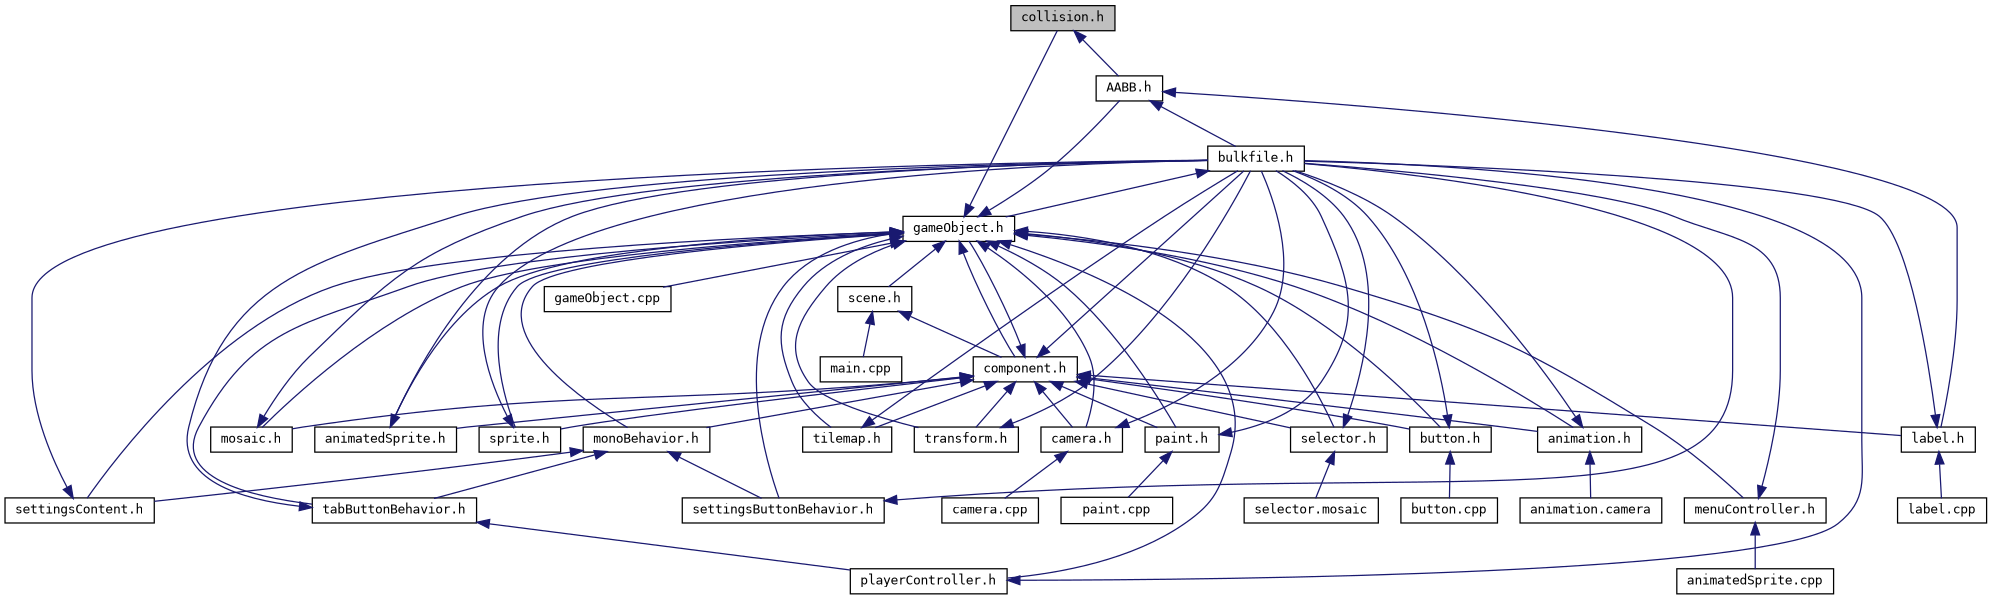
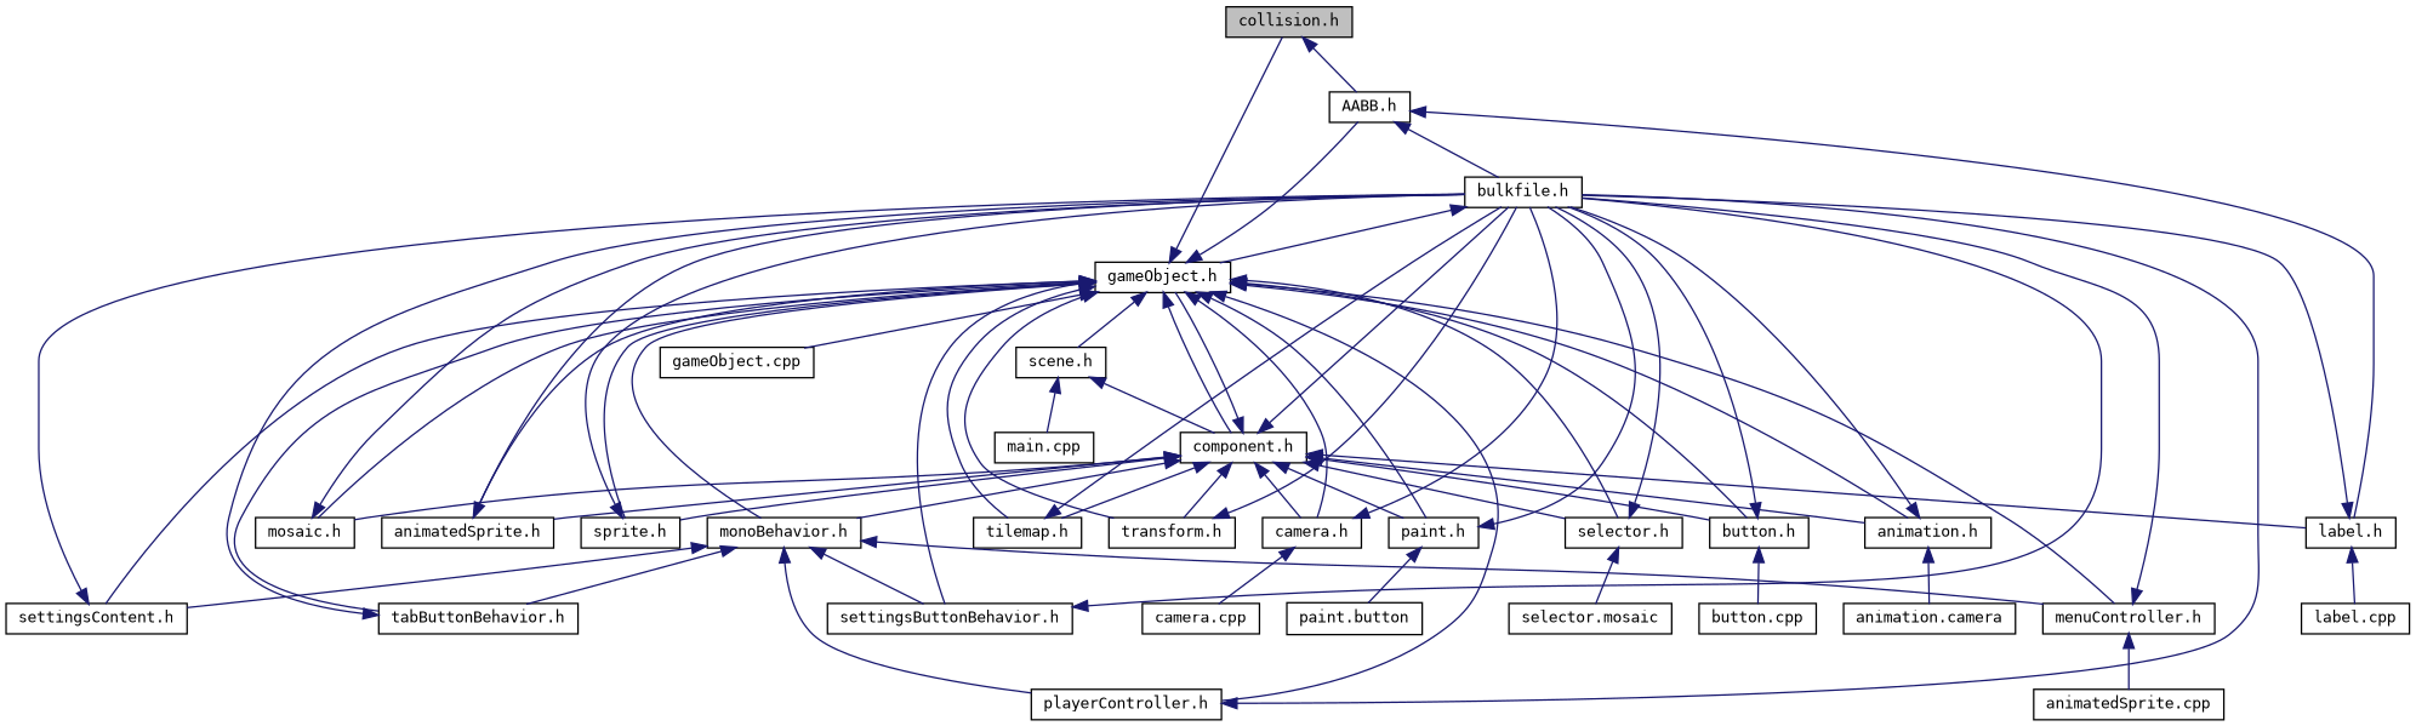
  digraph {
    fontname="DejaVu Sans Mono"
    node [color=black fillcolor=white fontname="DejaVu Sans Mono" fontsize=10 shape=record style=filled]
    edge [color=midnightblue dir=back fontname="DejaVu Sans Mono" fontsize=10 labelfontname=Helvetica labelfontsize=10 style=solid]
    n1 [fillcolor=grey75 fontcolor=black height=0.2 label="collision.h" width=0.4]
    n2 [height=0.2 label="AABB.h" width=0.4]
    n3 [height=0.2 label="bulkfile.h" width=0.4]
    n4 [height=0.2 label="label.h" width=0.4]
    n5 [height=0.2 label="gameObject.h" width=0.4]
    n6 [height=0.2 label="animatedSprite.h" width=0.4]
    n7 [height=0.2 label="animation.h" width=0.4]
    n8 [height=0.2 label="button.h" width=0.4]
    n9 [height=0.2 label="camera.h" width=0.4]
    n10 [height=0.2 label="component.h" width=0.4]
    n11 [height=0.2 label="monoBehavior.h" width=0.4]
    n12 [height=0.2 label="menuController.h" width=0.4]
    n13 [height=0.2 label="playerController.h" width=0.4]
    n14 [height=0.2 label="settingsButtonBehavior.h" width=0.4]
    n15 [height=0.2 label="settingsContent.h" width=0.4]
    n16 [height=0.2 label="tabButtonBehavior.h" width=0.4]
    n17 [height=0.2 label="mosaic.h" width=0.4]
    n18 [height=0.2 label="paint.h" width=0.4]
    n19 [height=0.2 label="selector.h" width=0.4]
    n20 [height=0.2 label="sprite.h" width=0.4]
    n21 [height=0.2 label="tilemap.h" width=0.4]
    n22 [height=0.2 label="transform.h" width=0.4]
    n23 [height=0.2 label="gameObject.cpp" width=0.4]
    n24 [height=0.2 label="scene.h" width=0.4]
    n25 [height=0.2 label="animation.camera" width=0.4]
    n26 [height=0.2 label="button.cpp" width=0.4]
    n27 [height=0.2 label="camera.cpp" width=0.4]
    n28 [height=0.2 label="label.cpp" width=0.4]
    n29 [height=0.2 label="animatedSprite.cpp" width=0.4]
-   n30 [height=0.2 label="paint.cpp" width=0.4]
+   n30 [height=0.2 label="paint.button" width=0.4]
    n31 [height=0.2 label="selector.mosaic" width=0.4]
    n32 [height=0.2 label="main.cpp" width=0.4]
    n1 -> n2
    n2 -> n3
    n2 -> n4
    n3 -> n5
    n4 -> n3
    n4 -> n28
    n5 -> n1
    n5 -> n2
    n5 -> n6
    n5 -> n7
    n5 -> n8
    n5 -> n9
    n5 -> n10
    n5 -> n11
    n5 -> n12
    n5 -> n13
    n5 -> n14
    n5 -> n15
    n5 -> n16
    n5 -> n17
    n5 -> n18
    n5 -> n19
    n5 -> n20
    n5 -> n21
    n5 -> n22
    n5 -> n23
    n5 -> n24
    n6 -> n3
    n7 -> n3
    n7 -> n25
    n8 -> n3
    n8 -> n26
    n9 -> n3
    n9 -> n27
    n10 -> n3
    n10 -> n4
    n10 -> n5
    n10 -> n6
    n10 -> n7
    n10 -> n8
    n10 -> n9
    n10 -> n11
    n10 -> n17
    n10 -> n18
    n10 -> n19
    n10 -> n20
    n10 -> n21
    n10 -> n22
-   n16 -> n13
+   n11 -> n12
+   n11 -> n13
    n11 -> n14
    n11 -> n15
    n11 -> n16
    n12 -> n3
    n12 -> n29
    n13 -> n3
    n14 -> n3
    n15 -> n3
    n16 -> n3
    n17 -> n3
    n18 -> n3
    n18 -> n30
    n19 -> n3
    n19 -> n31
    n20 -> n3
    n21 -> n3
    n22 -> n3
    n24 -> n10
    n24 -> n32
  }
